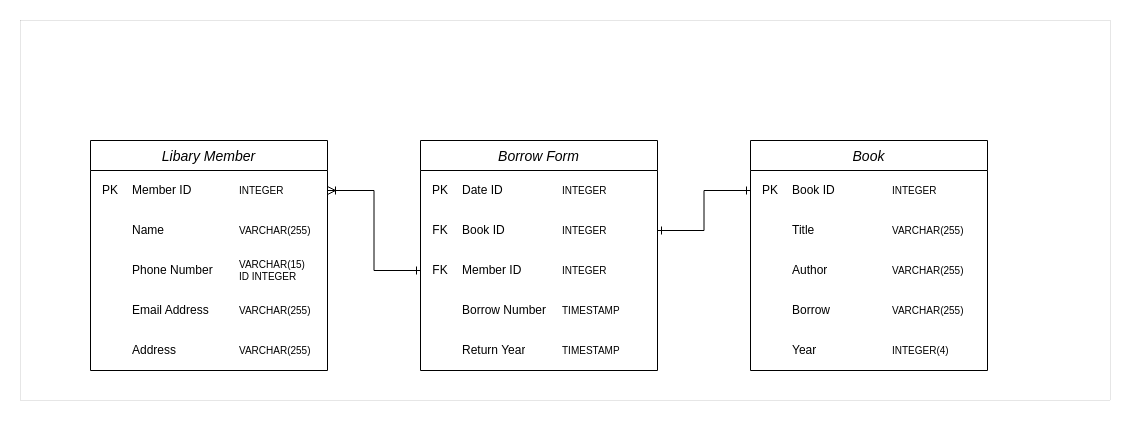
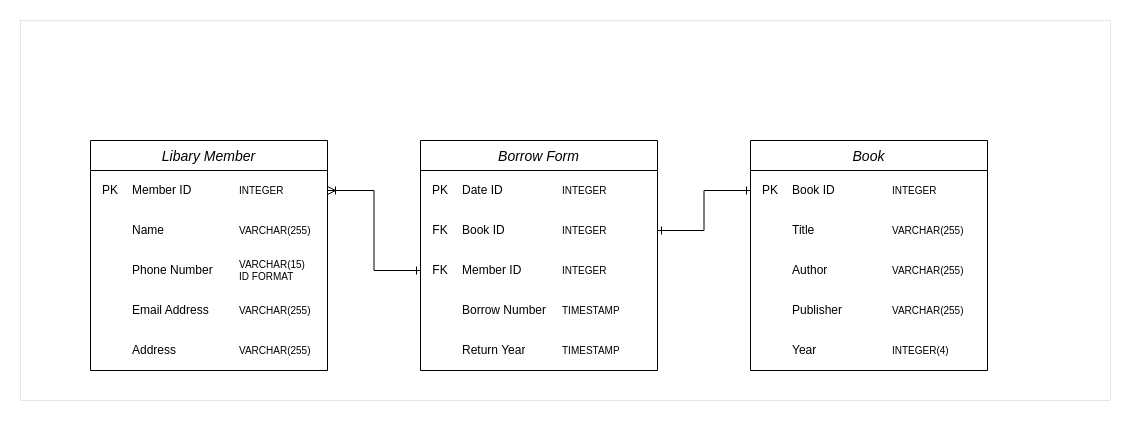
  <mxCell id="0" />
  <mxCell id="1" parent="0" />
  <mxCell id="2" value="" style="rounded=0;whiteSpace=wrap;html=1;strokeColor=default;strokeWidth=0;fontSize=10;" vertex="1" parent="1"><mxGeometry x="20" y="20" width="1090" height="380" as="geometry" /></mxCell>
  <mxCell id="3" value="Libary Member" style="shape=table;startSize=30;container=1;collapsible=0;childLayout=tableLayout;strokeColor=default;fontSize=14;rowLines=0;columnLines=0;align=center;spacing=2;fontStyle=2" vertex="1" parent="1"><mxGeometry x="90" y="140" width="237" height="230" as="geometry" /></mxCell>
  <mxCell id="4" value="" style="shape=tableRow;horizontal=0;startSize=0;swimlaneHead=0;swimlaneBody=0;strokeColor=inherit;top=0;left=0;bottom=0;right=0;collapsible=0;dropTarget=0;fillColor=none;points=[[0,0.5],[1,0.5]];portConstraint=eastwest;fontSize=16;" vertex="1" parent="3"><mxGeometry y="30" width="237" height="40" as="geometry" /></mxCell>
  <mxCell id="5" value="PK" style="shape=partialRectangle;html=1;whiteSpace=wrap;connectable=0;strokeColor=inherit;overflow=hidden;fillColor=none;top=0;left=0;bottom=0;right=0;pointerEvents=1;fontSize=12;align=center;" vertex="1" parent="4"><mxGeometry width="40" height="40" as="geometry"><mxRectangle width="40" height="40" as="alternateBounds" /></mxGeometry></mxCell>
  <mxCell id="6" value="Member ID" style="shape=partialRectangle;html=1;whiteSpace=wrap;connectable=0;strokeColor=inherit;overflow=hidden;fillColor=none;top=0;left=0;bottom=0;right=0;pointerEvents=1;fontSize=12;align=left;" vertex="1" parent="4"><mxGeometry x="40" width="107" height="40" as="geometry"><mxRectangle width="107" height="40" as="alternateBounds" /></mxGeometry></mxCell>
  <mxCell id="7" value="INTEGER" style="shape=partialRectangle;html=1;whiteSpace=wrap;connectable=0;strokeColor=inherit;overflow=hidden;fillColor=none;top=0;left=0;bottom=0;right=0;pointerEvents=1;fontSize=10;align=left;" vertex="1" parent="4"><mxGeometry x="147" width="90" height="40" as="geometry"><mxRectangle width="90" height="40" as="alternateBounds" /></mxGeometry></mxCell>
  <mxCell id="8" value="" style="shape=tableRow;horizontal=0;startSize=0;swimlaneHead=0;swimlaneBody=0;strokeColor=inherit;top=0;left=0;bottom=0;right=0;collapsible=0;dropTarget=0;fillColor=none;points=[[0,0.5],[1,0.5]];portConstraint=eastwest;fontSize=16;" vertex="1" parent="3"><mxGeometry y="70" width="237" height="40" as="geometry" /></mxCell>
  <mxCell id="9" value="" style="shape=partialRectangle;html=1;whiteSpace=wrap;connectable=0;strokeColor=inherit;overflow=hidden;fillColor=none;top=0;left=0;bottom=0;right=0;pointerEvents=1;fontSize=12;strokeWidth=0;align=center;" vertex="1" parent="8"><mxGeometry width="40" height="40" as="geometry"><mxRectangle width="40" height="40" as="alternateBounds" /></mxGeometry></mxCell>
  <mxCell id="10" value="Name" style="shape=partialRectangle;html=1;whiteSpace=wrap;connectable=0;strokeColor=inherit;overflow=hidden;fillColor=none;top=0;left=0;bottom=0;right=0;pointerEvents=1;fontSize=12;align=left;" vertex="1" parent="8"><mxGeometry x="40" width="107" height="40" as="geometry"><mxRectangle width="107" height="40" as="alternateBounds" /></mxGeometry></mxCell>
  <mxCell id="11" value="VARCHAR(255)" style="shape=partialRectangle;html=1;whiteSpace=wrap;connectable=0;strokeColor=inherit;overflow=hidden;fillColor=none;top=0;left=0;bottom=0;right=0;pointerEvents=1;fontSize=10;align=left;" vertex="1" parent="8"><mxGeometry x="147" width="90" height="40" as="geometry"><mxRectangle width="90" height="40" as="alternateBounds" /></mxGeometry></mxCell>
  <mxCell id="12" value="" style="shape=tableRow;horizontal=0;startSize=0;swimlaneHead=0;swimlaneBody=0;strokeColor=inherit;top=0;left=0;bottom=0;right=0;collapsible=0;dropTarget=0;fillColor=none;points=[[0,0.5],[1,0.5]];portConstraint=eastwest;fontSize=16;" vertex="1" parent="3"><mxGeometry y="110" width="237" height="40" as="geometry" /></mxCell>
  <mxCell id="13" value="" style="shape=partialRectangle;html=1;whiteSpace=wrap;connectable=0;strokeColor=inherit;overflow=hidden;fillColor=none;top=0;left=0;bottom=0;right=0;pointerEvents=1;fontSize=12;align=center;" vertex="1" parent="12"><mxGeometry width="40" height="40" as="geometry"><mxRectangle width="40" height="40" as="alternateBounds" /></mxGeometry></mxCell>
  <mxCell id="14" value="Phone Number" style="shape=partialRectangle;html=1;whiteSpace=wrap;connectable=0;strokeColor=inherit;overflow=hidden;fillColor=none;top=0;left=0;bottom=0;right=0;pointerEvents=1;fontSize=12;align=left;" vertex="1" parent="12"><mxGeometry x="40" width="107" height="40" as="geometry"><mxRectangle width="107" height="40" as="alternateBounds" /></mxGeometry></mxCell>
- <mxCell id="15" value="VARCHAR(15)&lt;br&gt;ID INTEGER" style="shape=partialRectangle;html=1;whiteSpace=wrap;connectable=0;strokeColor=inherit;overflow=hidden;fillColor=none;top=0;left=0;bottom=0;right=0;pointerEvents=1;fontSize=10;align=left;" vertex="1" parent="12"><mxGeometry x="147" width="90" height="40" as="geometry"><mxRectangle width="90" height="40" as="alternateBounds" /></mxGeometry></mxCell>
+ <mxCell id="15" value="VARCHAR(15)&lt;br&gt;ID FORMAT" style="shape=partialRectangle;html=1;whiteSpace=wrap;connectable=0;strokeColor=inherit;overflow=hidden;fillColor=none;top=0;left=0;bottom=0;right=0;pointerEvents=1;fontSize=10;align=left;" vertex="1" parent="12"><mxGeometry x="147" width="90" height="40" as="geometry"><mxRectangle width="90" height="40" as="alternateBounds" /></mxGeometry></mxCell>
  <mxCell id="16" style="shape=tableRow;horizontal=0;startSize=0;swimlaneHead=0;swimlaneBody=0;strokeColor=inherit;top=0;left=0;bottom=0;right=0;collapsible=0;dropTarget=0;fillColor=none;points=[[0,0.5],[1,0.5]];portConstraint=eastwest;fontSize=16;" vertex="1" parent="3"><mxGeometry y="150" width="237" height="40" as="geometry" /></mxCell>
  <mxCell id="17" style="shape=partialRectangle;html=1;whiteSpace=wrap;connectable=0;strokeColor=inherit;overflow=hidden;fillColor=none;top=0;left=0;bottom=0;right=0;pointerEvents=1;fontSize=12;align=center;" vertex="1" parent="16"><mxGeometry width="40" height="40" as="geometry"><mxRectangle width="40" height="40" as="alternateBounds" /></mxGeometry></mxCell>
  <mxCell id="18" value="Email Address" style="shape=partialRectangle;html=1;whiteSpace=wrap;connectable=0;strokeColor=inherit;overflow=hidden;fillColor=none;top=0;left=0;bottom=0;right=0;pointerEvents=1;fontSize=12;align=left;" vertex="1" parent="16"><mxGeometry x="40" width="107" height="40" as="geometry"><mxRectangle width="107" height="40" as="alternateBounds" /></mxGeometry></mxCell>
  <mxCell id="19" value="VARCHAR(255)" style="shape=partialRectangle;html=1;whiteSpace=wrap;connectable=0;strokeColor=inherit;overflow=hidden;fillColor=none;top=0;left=0;bottom=0;right=0;pointerEvents=1;fontSize=10;align=left;" vertex="1" parent="16"><mxGeometry x="147" width="90" height="40" as="geometry"><mxRectangle width="90" height="40" as="alternateBounds" /></mxGeometry></mxCell>
  <mxCell id="20" style="shape=tableRow;horizontal=0;startSize=0;swimlaneHead=0;swimlaneBody=0;strokeColor=inherit;top=0;left=0;bottom=0;right=0;collapsible=0;dropTarget=0;fillColor=none;points=[[0,0.5],[1,0.5]];portConstraint=eastwest;fontSize=16;" vertex="1" parent="3"><mxGeometry y="190" width="237" height="40" as="geometry" /></mxCell>
  <mxCell id="21" style="shape=partialRectangle;html=1;whiteSpace=wrap;connectable=0;strokeColor=inherit;overflow=hidden;fillColor=none;top=0;left=0;bottom=0;right=0;pointerEvents=1;fontSize=12;align=center;" vertex="1" parent="20"><mxGeometry width="40" height="40" as="geometry"><mxRectangle width="40" height="40" as="alternateBounds" /></mxGeometry></mxCell>
  <mxCell id="22" value="Address" style="shape=partialRectangle;html=1;whiteSpace=wrap;connectable=0;strokeColor=inherit;overflow=hidden;fillColor=none;top=0;left=0;bottom=0;right=0;pointerEvents=1;fontSize=12;align=left;" vertex="1" parent="20"><mxGeometry x="40" width="107" height="40" as="geometry"><mxRectangle width="107" height="40" as="alternateBounds" /></mxGeometry></mxCell>
  <mxCell id="23" value="VARCHAR(255)" style="shape=partialRectangle;html=1;whiteSpace=wrap;connectable=0;strokeColor=inherit;overflow=hidden;fillColor=none;top=0;left=0;bottom=0;right=0;pointerEvents=1;fontSize=10;align=left;" vertex="1" parent="20"><mxGeometry x="147" width="90" height="40" as="geometry"><mxRectangle width="90" height="40" as="alternateBounds" /></mxGeometry></mxCell>
  <mxCell id="24" value="Book" style="shape=table;startSize=30;container=1;collapsible=0;childLayout=tableLayout;strokeColor=default;fontSize=14;rowLines=0;columnLines=0;align=center;spacing=2;fontStyle=2" vertex="1" parent="1"><mxGeometry x="750" y="140" width="237" height="230" as="geometry" /></mxCell>
  <mxCell id="25" value="" style="shape=tableRow;horizontal=0;startSize=0;swimlaneHead=0;swimlaneBody=0;strokeColor=inherit;top=0;left=0;bottom=0;right=0;collapsible=0;dropTarget=0;fillColor=none;points=[[0,0.5],[1,0.5]];portConstraint=eastwest;fontSize=16;" vertex="1" parent="24"><mxGeometry y="30" width="237" height="40" as="geometry" /></mxCell>
  <mxCell id="26" value="PK" style="shape=partialRectangle;html=1;whiteSpace=wrap;connectable=0;strokeColor=inherit;overflow=hidden;fillColor=none;top=0;left=0;bottom=0;right=0;pointerEvents=1;fontSize=12;align=center;" vertex="1" parent="25"><mxGeometry width="40" height="40" as="geometry"><mxRectangle width="40" height="40" as="alternateBounds" /></mxGeometry></mxCell>
  <mxCell id="27" value="Book ID" style="shape=partialRectangle;html=1;whiteSpace=wrap;connectable=0;strokeColor=inherit;overflow=hidden;fillColor=none;top=0;left=0;bottom=0;right=0;pointerEvents=1;fontSize=12;align=left;" vertex="1" parent="25"><mxGeometry x="40" width="100" height="40" as="geometry"><mxRectangle width="100" height="40" as="alternateBounds" /></mxGeometry></mxCell>
  <mxCell id="28" value="INTEGER" style="shape=partialRectangle;html=1;whiteSpace=wrap;connectable=0;strokeColor=inherit;overflow=hidden;fillColor=none;top=0;left=0;bottom=0;right=0;pointerEvents=1;fontSize=10;align=left;" vertex="1" parent="25"><mxGeometry x="140" width="97" height="40" as="geometry"><mxRectangle width="97" height="40" as="alternateBounds" /></mxGeometry></mxCell>
  <mxCell id="29" value="" style="shape=tableRow;horizontal=0;startSize=0;swimlaneHead=0;swimlaneBody=0;strokeColor=inherit;top=0;left=0;bottom=0;right=0;collapsible=0;dropTarget=0;fillColor=none;points=[[0,0.5],[1,0.5]];portConstraint=eastwest;fontSize=16;" vertex="1" parent="24"><mxGeometry y="70" width="237" height="40" as="geometry" /></mxCell>
  <mxCell id="30" value="" style="shape=partialRectangle;html=1;whiteSpace=wrap;connectable=0;strokeColor=inherit;overflow=hidden;fillColor=none;top=0;left=0;bottom=0;right=0;pointerEvents=1;fontSize=12;strokeWidth=0;align=center;" vertex="1" parent="29"><mxGeometry width="40" height="40" as="geometry"><mxRectangle width="40" height="40" as="alternateBounds" /></mxGeometry></mxCell>
  <mxCell id="31" value="Title" style="shape=partialRectangle;html=1;whiteSpace=wrap;connectable=0;strokeColor=inherit;overflow=hidden;fillColor=none;top=0;left=0;bottom=0;right=0;pointerEvents=1;fontSize=12;align=left;" vertex="1" parent="29"><mxGeometry x="40" width="100" height="40" as="geometry"><mxRectangle width="100" height="40" as="alternateBounds" /></mxGeometry></mxCell>
  <mxCell id="32" value="VARCHAR(255)" style="shape=partialRectangle;html=1;whiteSpace=wrap;connectable=0;strokeColor=inherit;overflow=hidden;fillColor=none;top=0;left=0;bottom=0;right=0;pointerEvents=1;fontSize=10;align=left;" vertex="1" parent="29"><mxGeometry x="140" width="97" height="40" as="geometry"><mxRectangle width="97" height="40" as="alternateBounds" /></mxGeometry></mxCell>
  <mxCell id="33" value="" style="shape=tableRow;horizontal=0;startSize=0;swimlaneHead=0;swimlaneBody=0;strokeColor=inherit;top=0;left=0;bottom=0;right=0;collapsible=0;dropTarget=0;fillColor=none;points=[[0,0.5],[1,0.5]];portConstraint=eastwest;fontSize=16;" vertex="1" parent="24"><mxGeometry y="110" width="237" height="40" as="geometry" /></mxCell>
  <mxCell id="34" value="" style="shape=partialRectangle;html=1;whiteSpace=wrap;connectable=0;strokeColor=inherit;overflow=hidden;fillColor=none;top=0;left=0;bottom=0;right=0;pointerEvents=1;fontSize=12;align=center;" vertex="1" parent="33"><mxGeometry width="40" height="40" as="geometry"><mxRectangle width="40" height="40" as="alternateBounds" /></mxGeometry></mxCell>
  <mxCell id="35" value="Author" style="shape=partialRectangle;html=1;whiteSpace=wrap;connectable=0;strokeColor=inherit;overflow=hidden;fillColor=none;top=0;left=0;bottom=0;right=0;pointerEvents=1;fontSize=12;align=left;" vertex="1" parent="33"><mxGeometry x="40" width="100" height="40" as="geometry"><mxRectangle width="100" height="40" as="alternateBounds" /></mxGeometry></mxCell>
  <mxCell id="36" value="VARCHAR(255)" style="shape=partialRectangle;html=1;whiteSpace=wrap;connectable=0;strokeColor=inherit;overflow=hidden;fillColor=none;top=0;left=0;bottom=0;right=0;pointerEvents=1;fontSize=10;align=left;" vertex="1" parent="33"><mxGeometry x="140" width="97" height="40" as="geometry"><mxRectangle width="97" height="40" as="alternateBounds" /></mxGeometry></mxCell>
  <mxCell id="37" style="shape=tableRow;horizontal=0;startSize=0;swimlaneHead=0;swimlaneBody=0;strokeColor=inherit;top=0;left=0;bottom=0;right=0;collapsible=0;dropTarget=0;fillColor=none;points=[[0,0.5],[1,0.5]];portConstraint=eastwest;fontSize=16;" vertex="1" parent="24"><mxGeometry y="150" width="237" height="40" as="geometry" /></mxCell>
  <mxCell id="38" style="shape=partialRectangle;html=1;whiteSpace=wrap;connectable=0;strokeColor=inherit;overflow=hidden;fillColor=none;top=0;left=0;bottom=0;right=0;pointerEvents=1;fontSize=12;align=center;" vertex="1" parent="37"><mxGeometry width="40" height="40" as="geometry"><mxRectangle width="40" height="40" as="alternateBounds" /></mxGeometry></mxCell>
- <mxCell id="39" value="Borrow" style="shape=partialRectangle;html=1;whiteSpace=wrap;connectable=0;strokeColor=inherit;overflow=hidden;fillColor=none;top=0;left=0;bottom=0;right=0;pointerEvents=1;fontSize=12;align=left;" vertex="1" parent="37"><mxGeometry x="40" width="100" height="40" as="geometry"><mxRectangle width="100" height="40" as="alternateBounds" /></mxGeometry></mxCell>
+ <mxCell id="39" value="Publisher" style="shape=partialRectangle;html=1;whiteSpace=wrap;connectable=0;strokeColor=inherit;overflow=hidden;fillColor=none;top=0;left=0;bottom=0;right=0;pointerEvents=1;fontSize=12;align=left;" vertex="1" parent="37"><mxGeometry x="40" width="100" height="40" as="geometry"><mxRectangle width="100" height="40" as="alternateBounds" /></mxGeometry></mxCell>
  <mxCell id="40" value="VARCHAR(255)" style="shape=partialRectangle;html=1;whiteSpace=wrap;connectable=0;strokeColor=inherit;overflow=hidden;fillColor=none;top=0;left=0;bottom=0;right=0;pointerEvents=1;fontSize=10;align=left;" vertex="1" parent="37"><mxGeometry x="140" width="97" height="40" as="geometry"><mxRectangle width="97" height="40" as="alternateBounds" /></mxGeometry></mxCell>
  <mxCell id="41" style="shape=tableRow;horizontal=0;startSize=0;swimlaneHead=0;swimlaneBody=0;strokeColor=inherit;top=0;left=0;bottom=0;right=0;collapsible=0;dropTarget=0;fillColor=none;points=[[0,0.5],[1,0.5]];portConstraint=eastwest;fontSize=16;" vertex="1" parent="24"><mxGeometry y="190" width="237" height="40" as="geometry" /></mxCell>
  <mxCell id="42" style="shape=partialRectangle;html=1;whiteSpace=wrap;connectable=0;strokeColor=inherit;overflow=hidden;fillColor=none;top=0;left=0;bottom=0;right=0;pointerEvents=1;fontSize=12;align=center;" vertex="1" parent="41"><mxGeometry width="40" height="40" as="geometry"><mxRectangle width="40" height="40" as="alternateBounds" /></mxGeometry></mxCell>
  <mxCell id="43" value="Year" style="shape=partialRectangle;html=1;whiteSpace=wrap;connectable=0;strokeColor=inherit;overflow=hidden;fillColor=none;top=0;left=0;bottom=0;right=0;pointerEvents=1;fontSize=12;align=left;" vertex="1" parent="41"><mxGeometry x="40" width="100" height="40" as="geometry"><mxRectangle width="100" height="40" as="alternateBounds" /></mxGeometry></mxCell>
  <mxCell id="44" value="INTEGER(4)" style="shape=partialRectangle;html=1;whiteSpace=wrap;connectable=0;strokeColor=inherit;overflow=hidden;fillColor=none;top=0;left=0;bottom=0;right=0;pointerEvents=1;fontSize=10;align=left;" vertex="1" parent="41"><mxGeometry x="140" width="97" height="40" as="geometry"><mxRectangle width="97" height="40" as="alternateBounds" /></mxGeometry></mxCell>
  <mxCell id="45" value="Borrow Form" style="shape=table;startSize=30;container=1;collapsible=0;childLayout=tableLayout;strokeColor=default;fontSize=14;rowLines=0;columnLines=0;align=center;spacing=2;fontStyle=2" vertex="1" parent="1"><mxGeometry x="420" y="140" width="237" height="230" as="geometry" /></mxCell>
  <mxCell id="46" value="" style="shape=tableRow;horizontal=0;startSize=0;swimlaneHead=0;swimlaneBody=0;strokeColor=inherit;top=0;left=0;bottom=0;right=0;collapsible=0;dropTarget=0;fillColor=none;points=[[0,0.5],[1,0.5]];portConstraint=eastwest;fontSize=16;" vertex="1" parent="45"><mxGeometry y="30" width="237" height="40" as="geometry" /></mxCell>
  <mxCell id="47" value="PK" style="shape=partialRectangle;html=1;whiteSpace=wrap;connectable=0;strokeColor=inherit;overflow=hidden;fillColor=none;top=0;left=0;bottom=0;right=0;pointerEvents=1;fontSize=12;align=center;" vertex="1" parent="46"><mxGeometry width="40" height="40" as="geometry"><mxRectangle width="40" height="40" as="alternateBounds" /></mxGeometry></mxCell>
  <mxCell id="48" value="Date ID" style="shape=partialRectangle;html=1;whiteSpace=wrap;connectable=0;strokeColor=inherit;overflow=hidden;fillColor=none;top=0;left=0;bottom=0;right=0;pointerEvents=1;fontSize=12;align=left;" vertex="1" parent="46"><mxGeometry x="40" width="100" height="40" as="geometry"><mxRectangle width="100" height="40" as="alternateBounds" /></mxGeometry></mxCell>
  <mxCell id="49" value="INTEGER" style="shape=partialRectangle;html=1;whiteSpace=wrap;connectable=0;strokeColor=inherit;overflow=hidden;fillColor=none;top=0;left=0;bottom=0;right=0;pointerEvents=1;fontSize=10;align=left;" vertex="1" parent="46"><mxGeometry x="140" width="97" height="40" as="geometry"><mxRectangle width="97" height="40" as="alternateBounds" /></mxGeometry></mxCell>
  <mxCell id="50" value="" style="shape=tableRow;horizontal=0;startSize=0;swimlaneHead=0;swimlaneBody=0;strokeColor=inherit;top=0;left=0;bottom=0;right=0;collapsible=0;dropTarget=0;fillColor=none;points=[[0,0.5],[1,0.5]];portConstraint=eastwest;fontSize=16;" vertex="1" parent="45"><mxGeometry y="70" width="237" height="40" as="geometry" /></mxCell>
  <mxCell id="51" value="FK" style="shape=partialRectangle;html=1;whiteSpace=wrap;connectable=0;strokeColor=inherit;overflow=hidden;fillColor=none;top=0;left=0;bottom=0;right=0;pointerEvents=1;fontSize=12;strokeWidth=0;align=center;" vertex="1" parent="50"><mxGeometry width="40" height="40" as="geometry"><mxRectangle width="40" height="40" as="alternateBounds" /></mxGeometry></mxCell>
  <mxCell id="52" value="Book ID" style="shape=partialRectangle;html=1;whiteSpace=wrap;connectable=0;strokeColor=inherit;overflow=hidden;fillColor=none;top=0;left=0;bottom=0;right=0;pointerEvents=1;fontSize=12;align=left;" vertex="1" parent="50"><mxGeometry x="40" width="100" height="40" as="geometry"><mxRectangle width="100" height="40" as="alternateBounds" /></mxGeometry></mxCell>
  <mxCell id="53" value="INTEGER" style="shape=partialRectangle;html=1;whiteSpace=wrap;connectable=0;strokeColor=inherit;overflow=hidden;fillColor=none;top=0;left=0;bottom=0;right=0;pointerEvents=1;fontSize=10;align=left;" vertex="1" parent="50"><mxGeometry x="140" width="97" height="40" as="geometry"><mxRectangle width="97" height="40" as="alternateBounds" /></mxGeometry></mxCell>
  <mxCell id="54" value="" style="shape=tableRow;horizontal=0;startSize=0;swimlaneHead=0;swimlaneBody=0;strokeColor=inherit;top=0;left=0;bottom=0;right=0;collapsible=0;dropTarget=0;fillColor=none;points=[[0,0.5],[1,0.5]];portConstraint=eastwest;fontSize=16;" vertex="1" parent="45"><mxGeometry y="110" width="237" height="40" as="geometry" /></mxCell>
  <mxCell id="55" value="FK" style="shape=partialRectangle;html=1;whiteSpace=wrap;connectable=0;strokeColor=inherit;overflow=hidden;fillColor=none;top=0;left=0;bottom=0;right=0;pointerEvents=1;fontSize=12;align=center;" vertex="1" parent="54"><mxGeometry width="40" height="40" as="geometry"><mxRectangle width="40" height="40" as="alternateBounds" /></mxGeometry></mxCell>
  <mxCell id="56" value="Member ID" style="shape=partialRectangle;html=1;whiteSpace=wrap;connectable=0;strokeColor=inherit;overflow=hidden;fillColor=none;top=0;left=0;bottom=0;right=0;pointerEvents=1;fontSize=12;align=left;" vertex="1" parent="54"><mxGeometry x="40" width="100" height="40" as="geometry"><mxRectangle width="100" height="40" as="alternateBounds" /></mxGeometry></mxCell>
  <mxCell id="57" value="INTEGER" style="shape=partialRectangle;html=1;whiteSpace=wrap;connectable=0;strokeColor=inherit;overflow=hidden;fillColor=none;top=0;left=0;bottom=0;right=0;pointerEvents=1;fontSize=10;align=left;" vertex="1" parent="54"><mxGeometry x="140" width="97" height="40" as="geometry"><mxRectangle width="97" height="40" as="alternateBounds" /></mxGeometry></mxCell>
  <mxCell id="58" style="shape=tableRow;horizontal=0;startSize=0;swimlaneHead=0;swimlaneBody=0;strokeColor=inherit;top=0;left=0;bottom=0;right=0;collapsible=0;dropTarget=0;fillColor=none;points=[[0,0.5],[1,0.5]];portConstraint=eastwest;fontSize=16;" vertex="1" parent="45"><mxGeometry y="150" width="237" height="40" as="geometry" /></mxCell>
  <mxCell id="59" style="shape=partialRectangle;html=1;whiteSpace=wrap;connectable=0;strokeColor=inherit;overflow=hidden;fillColor=none;top=0;left=0;bottom=0;right=0;pointerEvents=1;fontSize=12;align=center;" vertex="1" parent="58"><mxGeometry width="40" height="40" as="geometry"><mxRectangle width="40" height="40" as="alternateBounds" /></mxGeometry></mxCell>
  <mxCell id="60" value="Borrow Number" style="shape=partialRectangle;html=1;whiteSpace=wrap;connectable=0;strokeColor=inherit;overflow=hidden;fillColor=none;top=0;left=0;bottom=0;right=0;pointerEvents=1;fontSize=12;align=left;" vertex="1" parent="58"><mxGeometry x="40" width="100" height="40" as="geometry"><mxRectangle width="100" height="40" as="alternateBounds" /></mxGeometry></mxCell>
  <mxCell id="61" value="TIMESTAMP" style="shape=partialRectangle;html=1;whiteSpace=wrap;connectable=0;strokeColor=inherit;overflow=hidden;fillColor=none;top=0;left=0;bottom=0;right=0;pointerEvents=1;fontSize=10;align=left;" vertex="1" parent="58"><mxGeometry x="140" width="97" height="40" as="geometry"><mxRectangle width="97" height="40" as="alternateBounds" /></mxGeometry></mxCell>
  <mxCell id="62" style="shape=tableRow;horizontal=0;startSize=0;swimlaneHead=0;swimlaneBody=0;strokeColor=inherit;top=0;left=0;bottom=0;right=0;collapsible=0;dropTarget=0;fillColor=none;points=[[0,0.5],[1,0.5]];portConstraint=eastwest;fontSize=16;" vertex="1" parent="45"><mxGeometry y="190" width="237" height="40" as="geometry" /></mxCell>
  <mxCell id="63" style="shape=partialRectangle;html=1;whiteSpace=wrap;connectable=0;strokeColor=inherit;overflow=hidden;fillColor=none;top=0;left=0;bottom=0;right=0;pointerEvents=1;fontSize=12;align=center;" vertex="1" parent="62"><mxGeometry width="40" height="40" as="geometry"><mxRectangle width="40" height="40" as="alternateBounds" /></mxGeometry></mxCell>
  <mxCell id="64" value="Return Year" style="shape=partialRectangle;html=1;whiteSpace=wrap;connectable=0;strokeColor=inherit;overflow=hidden;fillColor=none;top=0;left=0;bottom=0;right=0;pointerEvents=1;fontSize=12;align=left;" vertex="1" parent="62"><mxGeometry x="40" width="100" height="40" as="geometry"><mxRectangle width="100" height="40" as="alternateBounds" /></mxGeometry></mxCell>
  <mxCell id="65" value="TIMESTAMP" style="shape=partialRectangle;html=1;whiteSpace=wrap;connectable=0;strokeColor=inherit;overflow=hidden;fillColor=none;top=0;left=0;bottom=0;right=0;pointerEvents=1;fontSize=10;align=left;" vertex="1" parent="62"><mxGeometry x="140" width="97" height="40" as="geometry"><mxRectangle width="97" height="40" as="alternateBounds" /></mxGeometry></mxCell>
  <mxCell id="66" style="edgeStyle=orthogonalEdgeStyle;rounded=0;orthogonalLoop=1;jettySize=auto;html=1;exitX=1;exitY=0.5;exitDx=0;exitDy=0;entryX=0;entryY=0.5;entryDx=0;entryDy=0;fontSize=10;startArrow=ERoneToMany;startFill=0;endArrow=ERone;endFill=0;" edge="1" parent="1" source="4" target="54"><mxGeometry relative="1" as="geometry" /></mxCell>
  <mxCell id="67" style="edgeStyle=orthogonalEdgeStyle;rounded=0;orthogonalLoop=1;jettySize=auto;html=1;exitX=1;exitY=0.5;exitDx=0;exitDy=0;entryX=0;entryY=0.5;entryDx=0;entryDy=0;fontSize=10;startArrow=ERone;startFill=0;endArrow=ERone;endFill=0;" edge="1" parent="1" source="50" target="25"><mxGeometry relative="1" as="geometry" /></mxCell>
